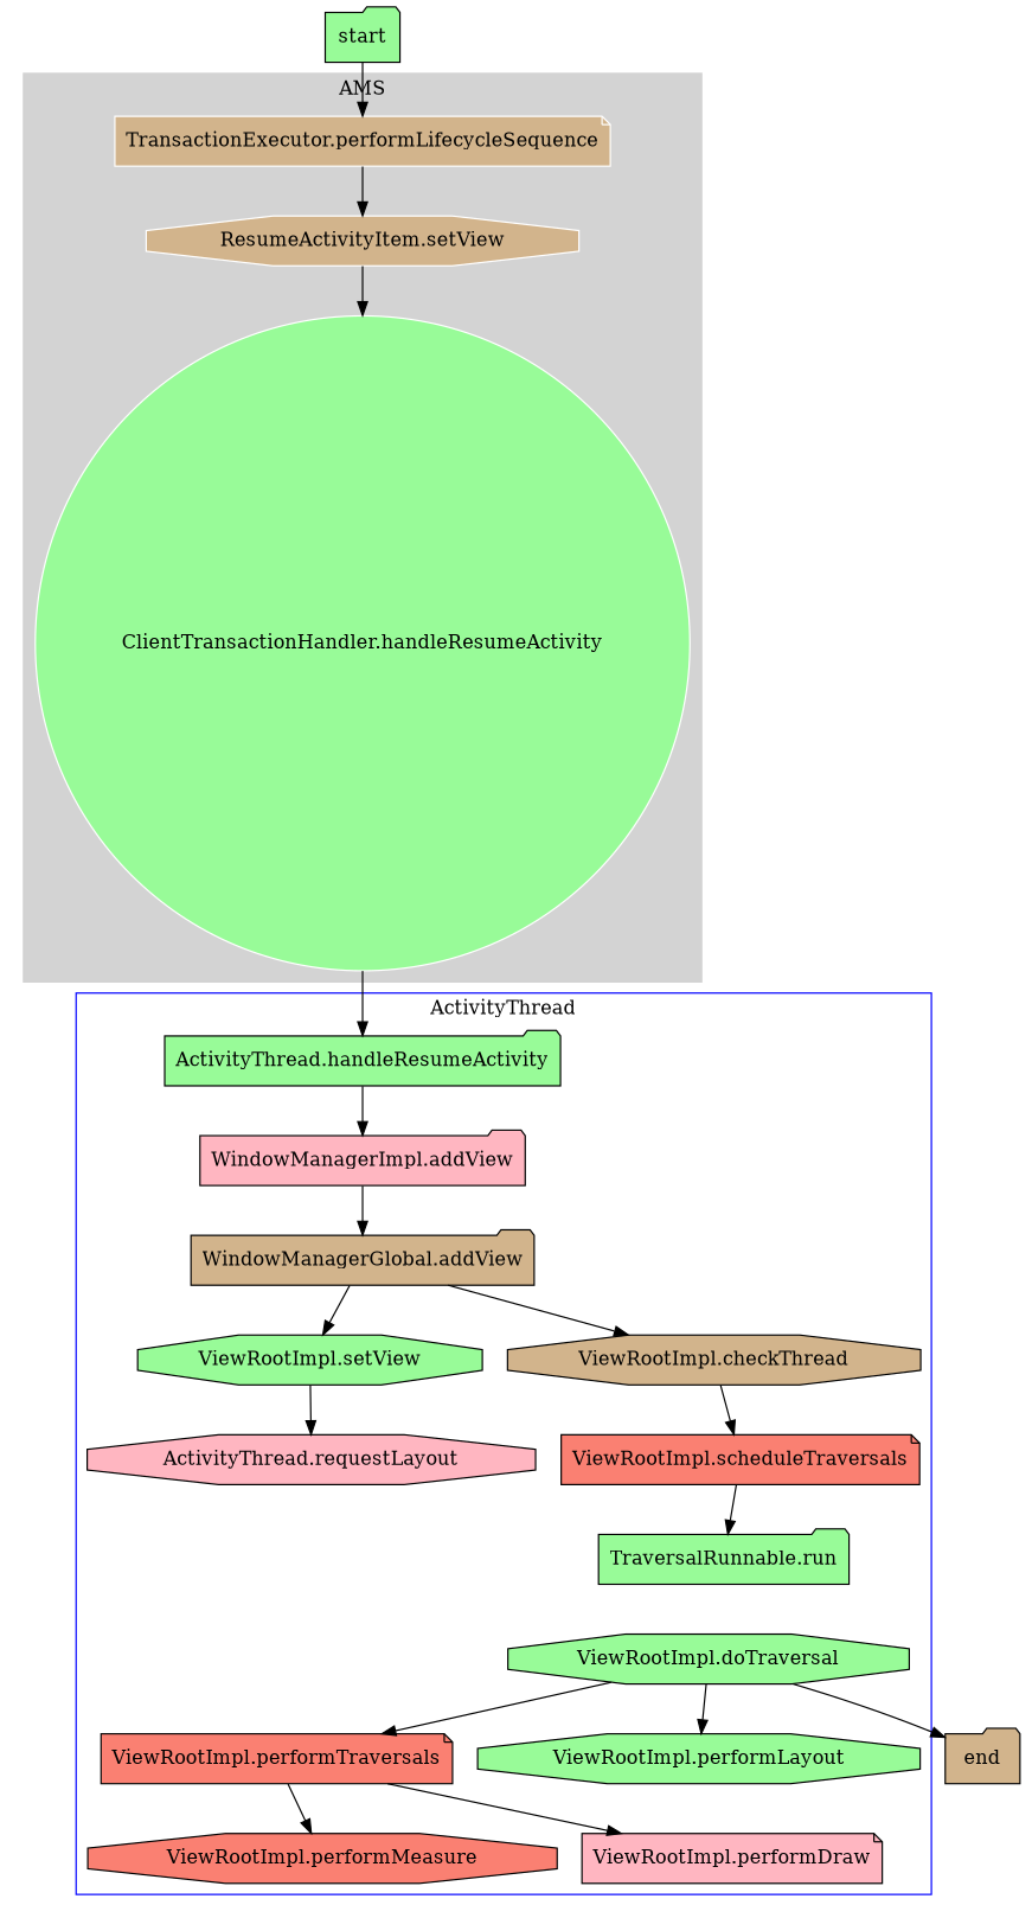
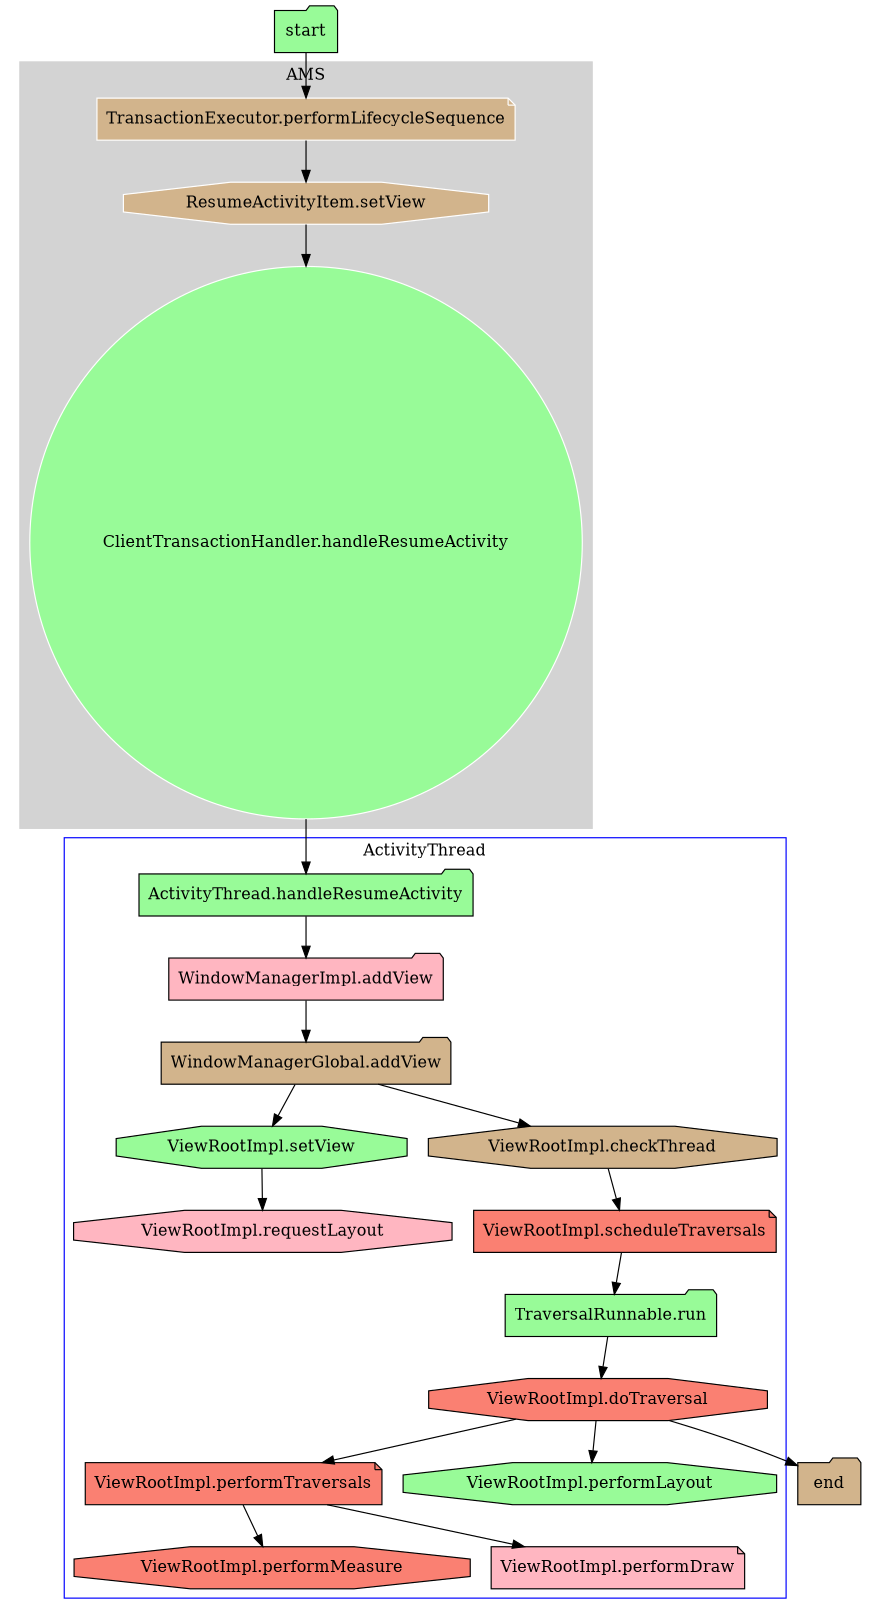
  digraph {
    node [fillcolor=palegreen shape=octagon style=filled]
    n1 [label="ActivityThread.handleResumeActivity" shape=folder]
    n2 [fillcolor=lightpink label="WindowManagerImpl.addView" shape=folder]
    n3 [fillcolor=tan label="WindowManagerGlobal.addView" shape=folder]
    n4 [label="ViewRootImpl.setView"]
-   n5 [fillcolor=lightpink label="ActivityThread.requestLayout"]
+   n5 [fillcolor=lightpink label="ViewRootImpl.requestLayout"]
    n6 [fillcolor=tan label="ViewRootImpl.checkThread"]
    n7 [fillcolor=salmon label="ViewRootImpl.scheduleTraversals" shape=note]
    n8 [label="TraversalRunnable.run" shape=folder]
-   n9 [label="ViewRootImpl.doTraversal"]
+   n9 [fillcolor=salmon label="ViewRootImpl.doTraversal"]
    n10 [fillcolor=salmon label="ViewRootImpl.performTraversals" shape=note]
    n11 [fillcolor=salmon label="ViewRootImpl.performMeasure"]
    n12 [label="ViewRootImpl.performLayout"]
    n13 [fillcolor=lightpink label="ViewRootImpl.performDraw" shape=note]
    n14 [color=white fillcolor=tan label="TransactionExecutor.performLifecycleSequence" shape=note]
    n15 [color=white fillcolor=tan label="ResumeActivityItem.setView"]
    n16 [color=white label="ClientTransactionHandler.handleResumeActivity" shape=circle]
    end [fillcolor=tan shape=folder]
    start [shape=folder]
    subgraph cluster_1 {
      color=blue
      label=ActivityThread
      n1
      n2
      n3
      n4
      n5
      n6
      n7
      n8
      n9
      n10
      n11
      n12
      n13
    }
    subgraph cluster_2 {
      color=lightgrey
      label=AMS
      style=filled
      n14
      n15
      n16
    }
    n1 -> n2
    n2 -> n3
    n3 -> n4
    n3 -> n6
    n4 -> n5
    n6 -> n7
    n7 -> n8
+   n8 -> n9
    n9 -> n10
    n9 -> n12
    n9 -> end
    n10 -> n11
    n10 -> n13
    n14 -> n15
    n15 -> n16
    n16 -> n1
    start -> n14
  }
